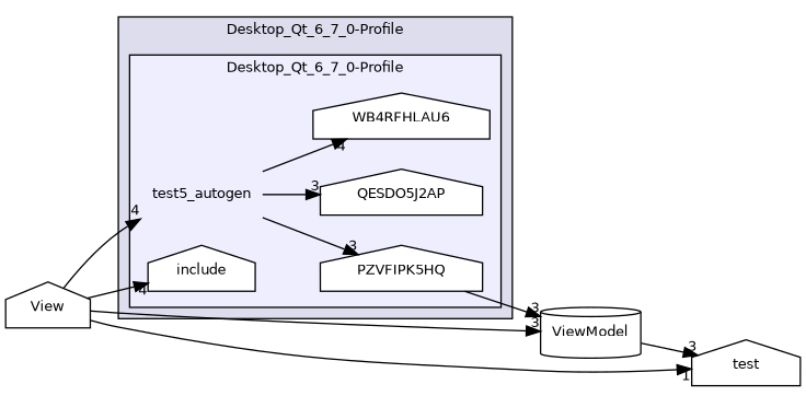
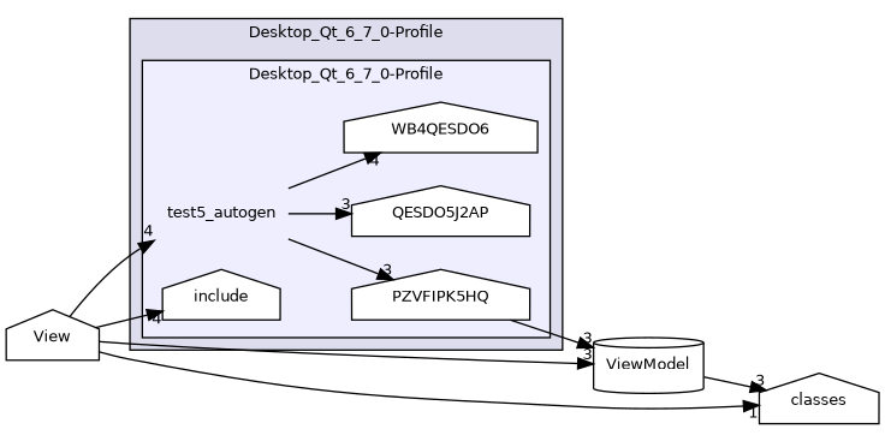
  digraph {
    compound=true
    rankdir=LR
    node [fontname=Helvetica fontsize=10 shape=house]
    edge [headlabel=3 labeldistance=1.5 labelfontname=Helvetica labelfontsize=10]
    n1 [label=test5_autogen shape=plaintext]
    n2 [fillcolor=white label=include style=filled]
    n3 [fillcolor=white label=PZVFIPK5HQ style=filled]
    n4 [fillcolor=white label=QESDO5J2AP style=filled]
-   n5 [fillcolor=white label=WB4RFHLAU6 style=filled]
+   n5 [fillcolor=white label=WB4QESDO6 style=filled]
    n6 [label=ViewModel shape=cylinder]
-   n7 [label=test]
+   n7 [label=classes]
    n8 [label=View]
    subgraph cluster_1 {
      bgcolor="#ddddee"
      fontname=Helvetica
      fontsize=10
      label="Desktop_Qt_6_7_0-Profile"
      pencolor=black
      subgraph cluster_2 {
        bgcolor="#eeeeff"
        fontname=Helvetica
        fontsize=10
        label="Desktop_Qt_6_7_0-Profile"
        pencolor=black
        n1
        n2
        n3
        n4
        n5
      }
    }
    n1 -> n3
    n1 -> n4
    n1 -> n5 [headlabel=4]
    n3 -> n6
    n6 -> n7
    n8 -> n1 [headlabel=4]
    n8 -> n2 [headlabel=4]
    n8 -> n6
    n8 -> n7 [headlabel=1]
  }
